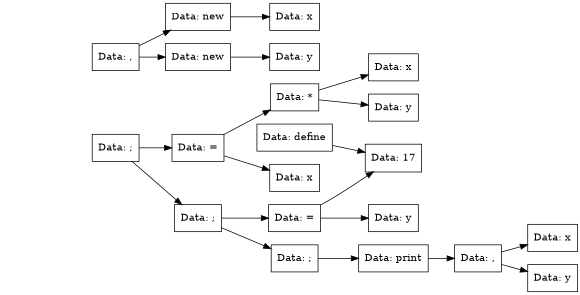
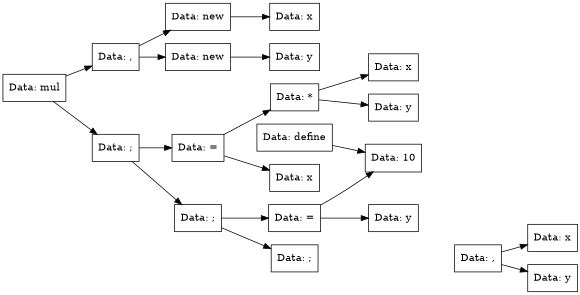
  digraph {
    rankdir=LR
    node [shape=record]
    n1 [label="Data: define"]
-   n2 [label="Data: 17"]
+   n2 [label="Data: 10"]
+   n3 [label="Data: mul"]
    n4 [label="Data: ,"]
    n5 [label="Data: ;"]
    n6 [label="Data: new"]
    n7 [label="Data: new"]
    n8 [label="Data: ="]
    n9 [label="Data: ;"]
    n10 [label="Data: x"]
    n11 [label="Data: y"]
    n12 [label="Data: x"]
    n13 [label="Data: *"]
    n14 [label="Data: ="]
    n15 [label="Data: ;"]
    n16 [label="Data: x"]
    n17 [label="Data: y"]
    n18 [label="Data: y"]
-   n19 [label="Data: print"]
    n20 [label="Data: ,"]
    n21 [label="Data: x"]
    n22 [label="Data: y"]
    n1 -> n2
+   n3 -> n4
+   n3 -> n5
    n4 -> n6
    n4 -> n7
    n5 -> n8
    n5 -> n9
    n6 -> n10
    n7 -> n11
    n8 -> n12
    n8 -> n13
    n9 -> n14
    n9 -> n15
    n13 -> n16
    n13 -> n17
    n14 -> n2
    n14 -> n18
-   n15 -> n19
-   n19 -> n20
    n20 -> n21
    n20 -> n22
  }
